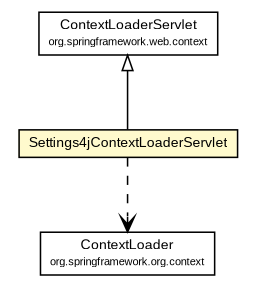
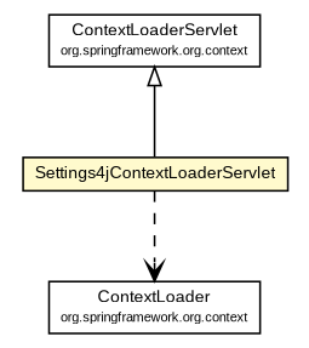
  digraph {
    node [fontcolor=black fontname=arial fontsize=9.0 shape=plaintext]
    edge [fontname=arial headport=p labelfontname=arial labelfontsize=10 tailport=p]
    n1 [label=<<table border="0" cellborder="1" cellspacing="0" cellpadding="2" port="p" bgcolor="lemonChiffon" href="./Settings4jContextLoaderServlet.html"> 		<tr><td><table border="0" cellspacing="0" cellpadding="1"> 			<tr><td> Settings4jContextLoaderServlet </td></tr> 		</table></td></tr> 		</table>>]
    n2 [label=<<table border="0" cellborder="1" cellspacing="0" cellpadding="2" port="p"> 		<tr><td><table border="0" cellspacing="0" cellpadding="1"> 			<tr><td> ContextLoader </td></tr> 			<tr><td><font point-size="7.0"> org.springframework.org.context </font></td></tr> 		</table></td></tr> 		</table>>]
-   n3 [label=<<table border="0" cellborder="1" cellspacing="0" cellpadding="2" port="p"> 		<tr><td><table border="0" cellspacing="0" cellpadding="1"> 			<tr><td> ContextLoaderServlet </td></tr> 			<tr><td><font point-size="7.0"> org.springframework.web.context </font></td></tr> 		</table></td></tr> 		</table>>]
+   n3 [label=<<table border="0" cellborder="1" cellspacing="0" cellpadding="2" port="p"> 		<tr><td><table border="0" cellspacing="0" cellpadding="1"> 			<tr><td> ContextLoaderServlet </td></tr> 			<tr><td><font point-size="7.0"> org.springframework.org.context </font></td></tr> 		</table></td></tr> 		</table>>]
    n1 -> n2 [arrowhead=open color=black fontcolor=black fontsize=10.0 style=dashed]
    n3 -> n1 [arrowtail=empty dir=back fontsize=10]
  }
